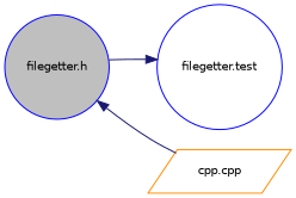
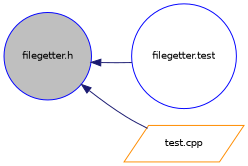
  digraph {
    rankdir=LR
    node [color=blue fillcolor=white fontname=Helvetica fontsize=10 shape=circle style=filled]
    edge [color=midnightblue dir=back fontname=Helvetica fontsize=10 labelfontname=Helvetica labelfontsize=10 style=solid]
    n1 [fillcolor=grey75 fontcolor=black height=0.2 label="filegetter.h" width=0.4]
    n2 [height=0.2 label="filegetter.test" width=0.4]
-   n3 [color=darkorange height=0.2 label="cpp.cpp" shape=parallelogram width=0.4]
-   n2 -> n1
+   n3 [color=darkorange height=0.2 label="test.cpp" shape=parallelogram width=0.4]
+   n1 -> n2
    n1 -> n3
  }
